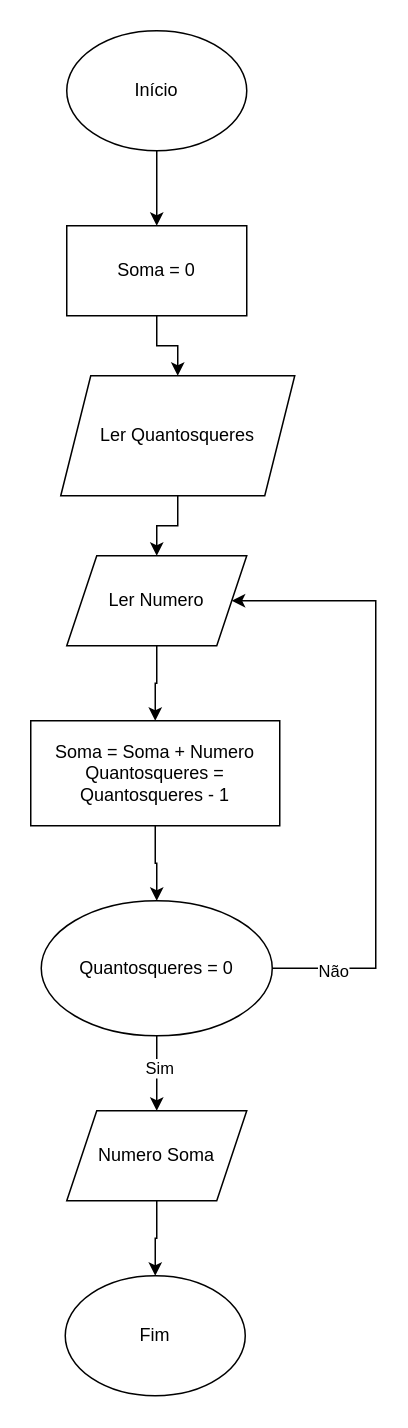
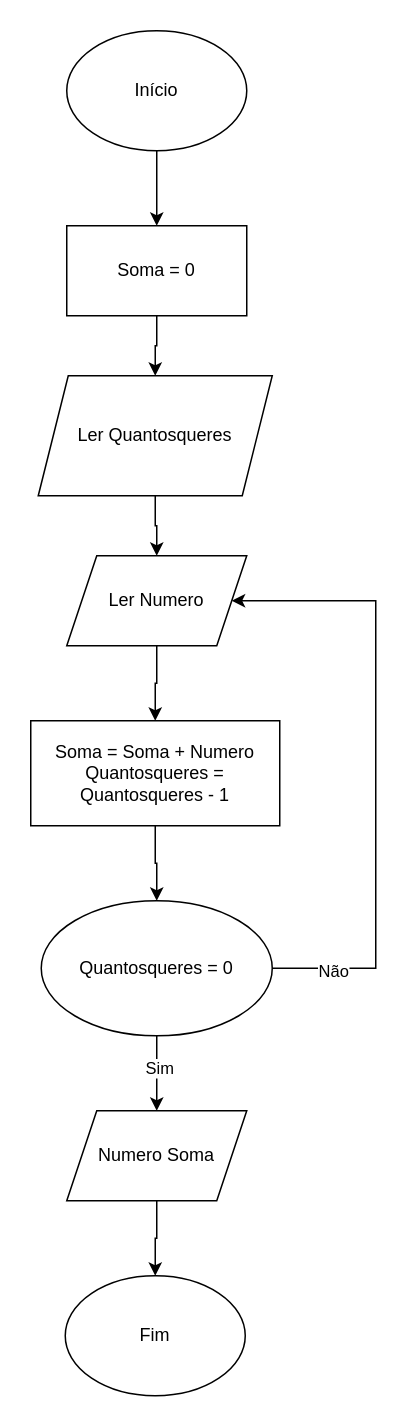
  <mxCell id="0" />
  <mxCell id="1" parent="0" />
  <mxCell id="2" value="" style="edgeStyle=orthogonalEdgeStyle;rounded=0;orthogonalLoop=1;jettySize=auto;html=1;" edge="1" parent="1" source="3" target="6"><mxGeometry relative="1" as="geometry" /></mxCell>
  <mxCell id="3" value="Início" style="ellipse;whiteSpace=wrap;html=1;fillColor=light-dark(#FFFFFF,#AA4646);" vertex="1" parent="1"><mxGeometry x="44" y="20" width="120" height="80" as="geometry" /></mxCell>
  <mxCell id="4" value="Fim" style="ellipse;whiteSpace=wrap;html=1;fillColor=light-dark(#FFFFFF,#265028);gradientColor=none;" vertex="1" parent="1"><mxGeometry x="43" y="850" width="120" height="80" as="geometry" /></mxCell>
  <mxCell id="5" value="" style="edgeStyle=orthogonalEdgeStyle;rounded=0;orthogonalLoop=1;jettySize=auto;html=1;" edge="1" parent="1" source="6" target="8"><mxGeometry relative="1" as="geometry" /></mxCell>
  <mxCell id="6" value="Soma = 0" style="rounded=0;whiteSpace=wrap;html=1;" vertex="1" parent="1"><mxGeometry x="44" y="150" width="120" height="60" as="geometry" /></mxCell>
  <mxCell id="7" value="" style="edgeStyle=orthogonalEdgeStyle;rounded=0;orthogonalLoop=1;jettySize=auto;html=1;" edge="1" parent="1" source="8" target="10"><mxGeometry relative="1" as="geometry" /></mxCell>
- <mxCell id="8" value="Ler Quantosqueres" style="shape=parallelogram;perimeter=parallelogramPerimeter;whiteSpace=wrap;html=1;fixedSize=1;" vertex="1" parent="1"><mxGeometry x="40" y="250" width="156" height="80" as="geometry" /></mxCell>
+ <mxCell id="8" value="Ler Quantosqueres" style="shape=parallelogram;perimeter=parallelogramPerimeter;whiteSpace=wrap;html=1;fixedSize=1;" vertex="1" parent="1"><mxGeometry x="25" y="250" width="156" height="80" as="geometry" /></mxCell>
  <mxCell id="9" value="" style="edgeStyle=orthogonalEdgeStyle;rounded=0;orthogonalLoop=1;jettySize=auto;html=1;" edge="1" parent="1" source="10" target="12"><mxGeometry relative="1" as="geometry" /></mxCell>
  <mxCell id="10" value="Ler Numero" style="shape=parallelogram;perimeter=parallelogramPerimeter;whiteSpace=wrap;html=1;fixedSize=1;" vertex="1" parent="1"><mxGeometry x="44" y="370" width="120" height="60" as="geometry" /></mxCell>
  <mxCell id="11" value="" style="edgeStyle=orthogonalEdgeStyle;rounded=0;orthogonalLoop=1;jettySize=auto;html=1;" edge="1" parent="1" source="12" target="17"><mxGeometry relative="1" as="geometry" /></mxCell>
  <mxCell id="12" value="Soma = Soma + Numero&lt;div&gt;Quantosqueres =&lt;/div&gt;&lt;div&gt;Quantosqueres - 1&lt;/div&gt;" style="rounded=0;whiteSpace=wrap;html=1;" vertex="1" parent="1"><mxGeometry x="20" y="480" width="166" height="70" as="geometry" /></mxCell>
  <mxCell id="13" style="edgeStyle=orthogonalEdgeStyle;rounded=0;orthogonalLoop=1;jettySize=auto;html=1;entryX=1;entryY=0.5;entryDx=0;entryDy=0;" edge="1" parent="1" source="17" target="10"><mxGeometry relative="1" as="geometry"><Array as="points"><mxPoint x="250" y="645" /><mxPoint x="250" y="400" /></Array></mxGeometry></mxCell>
  <mxCell id="14" value="Não" style="edgeLabel;html=1;align=center;verticalAlign=middle;resizable=0;points=[];" vertex="1" connectable="0" parent="13"><mxGeometry x="-0.805" y="-1" relative="1" as="geometry"><mxPoint as="offset" /></mxGeometry></mxCell>
  <mxCell id="15" value="" style="edgeStyle=orthogonalEdgeStyle;rounded=0;orthogonalLoop=1;jettySize=auto;html=1;" edge="1" parent="1" source="17" target="19"><mxGeometry relative="1" as="geometry" /></mxCell>
  <mxCell id="16" value="Sim" style="edgeLabel;html=1;align=center;verticalAlign=middle;resizable=0;points=[];" vertex="1" connectable="0" parent="15"><mxGeometry x="-0.16" y="1" relative="1" as="geometry"><mxPoint as="offset" /></mxGeometry></mxCell>
  <mxCell id="17" value="Quantosqueres = 0" style="ellipse;whiteSpace=wrap;html=1;" vertex="1" parent="1"><mxGeometry x="27" y="600" width="154" height="90" as="geometry" /></mxCell>
  <mxCell id="18" value="" style="edgeStyle=orthogonalEdgeStyle;rounded=0;orthogonalLoop=1;jettySize=auto;html=1;" edge="1" parent="1" source="19" target="4"><mxGeometry relative="1" as="geometry" /></mxCell>
  <mxCell id="19" value="Numero Soma" style="shape=parallelogram;perimeter=parallelogramPerimeter;whiteSpace=wrap;html=1;fixedSize=1;" vertex="1" parent="1"><mxGeometry x="44" y="740" width="120" height="60" as="geometry" /></mxCell>
